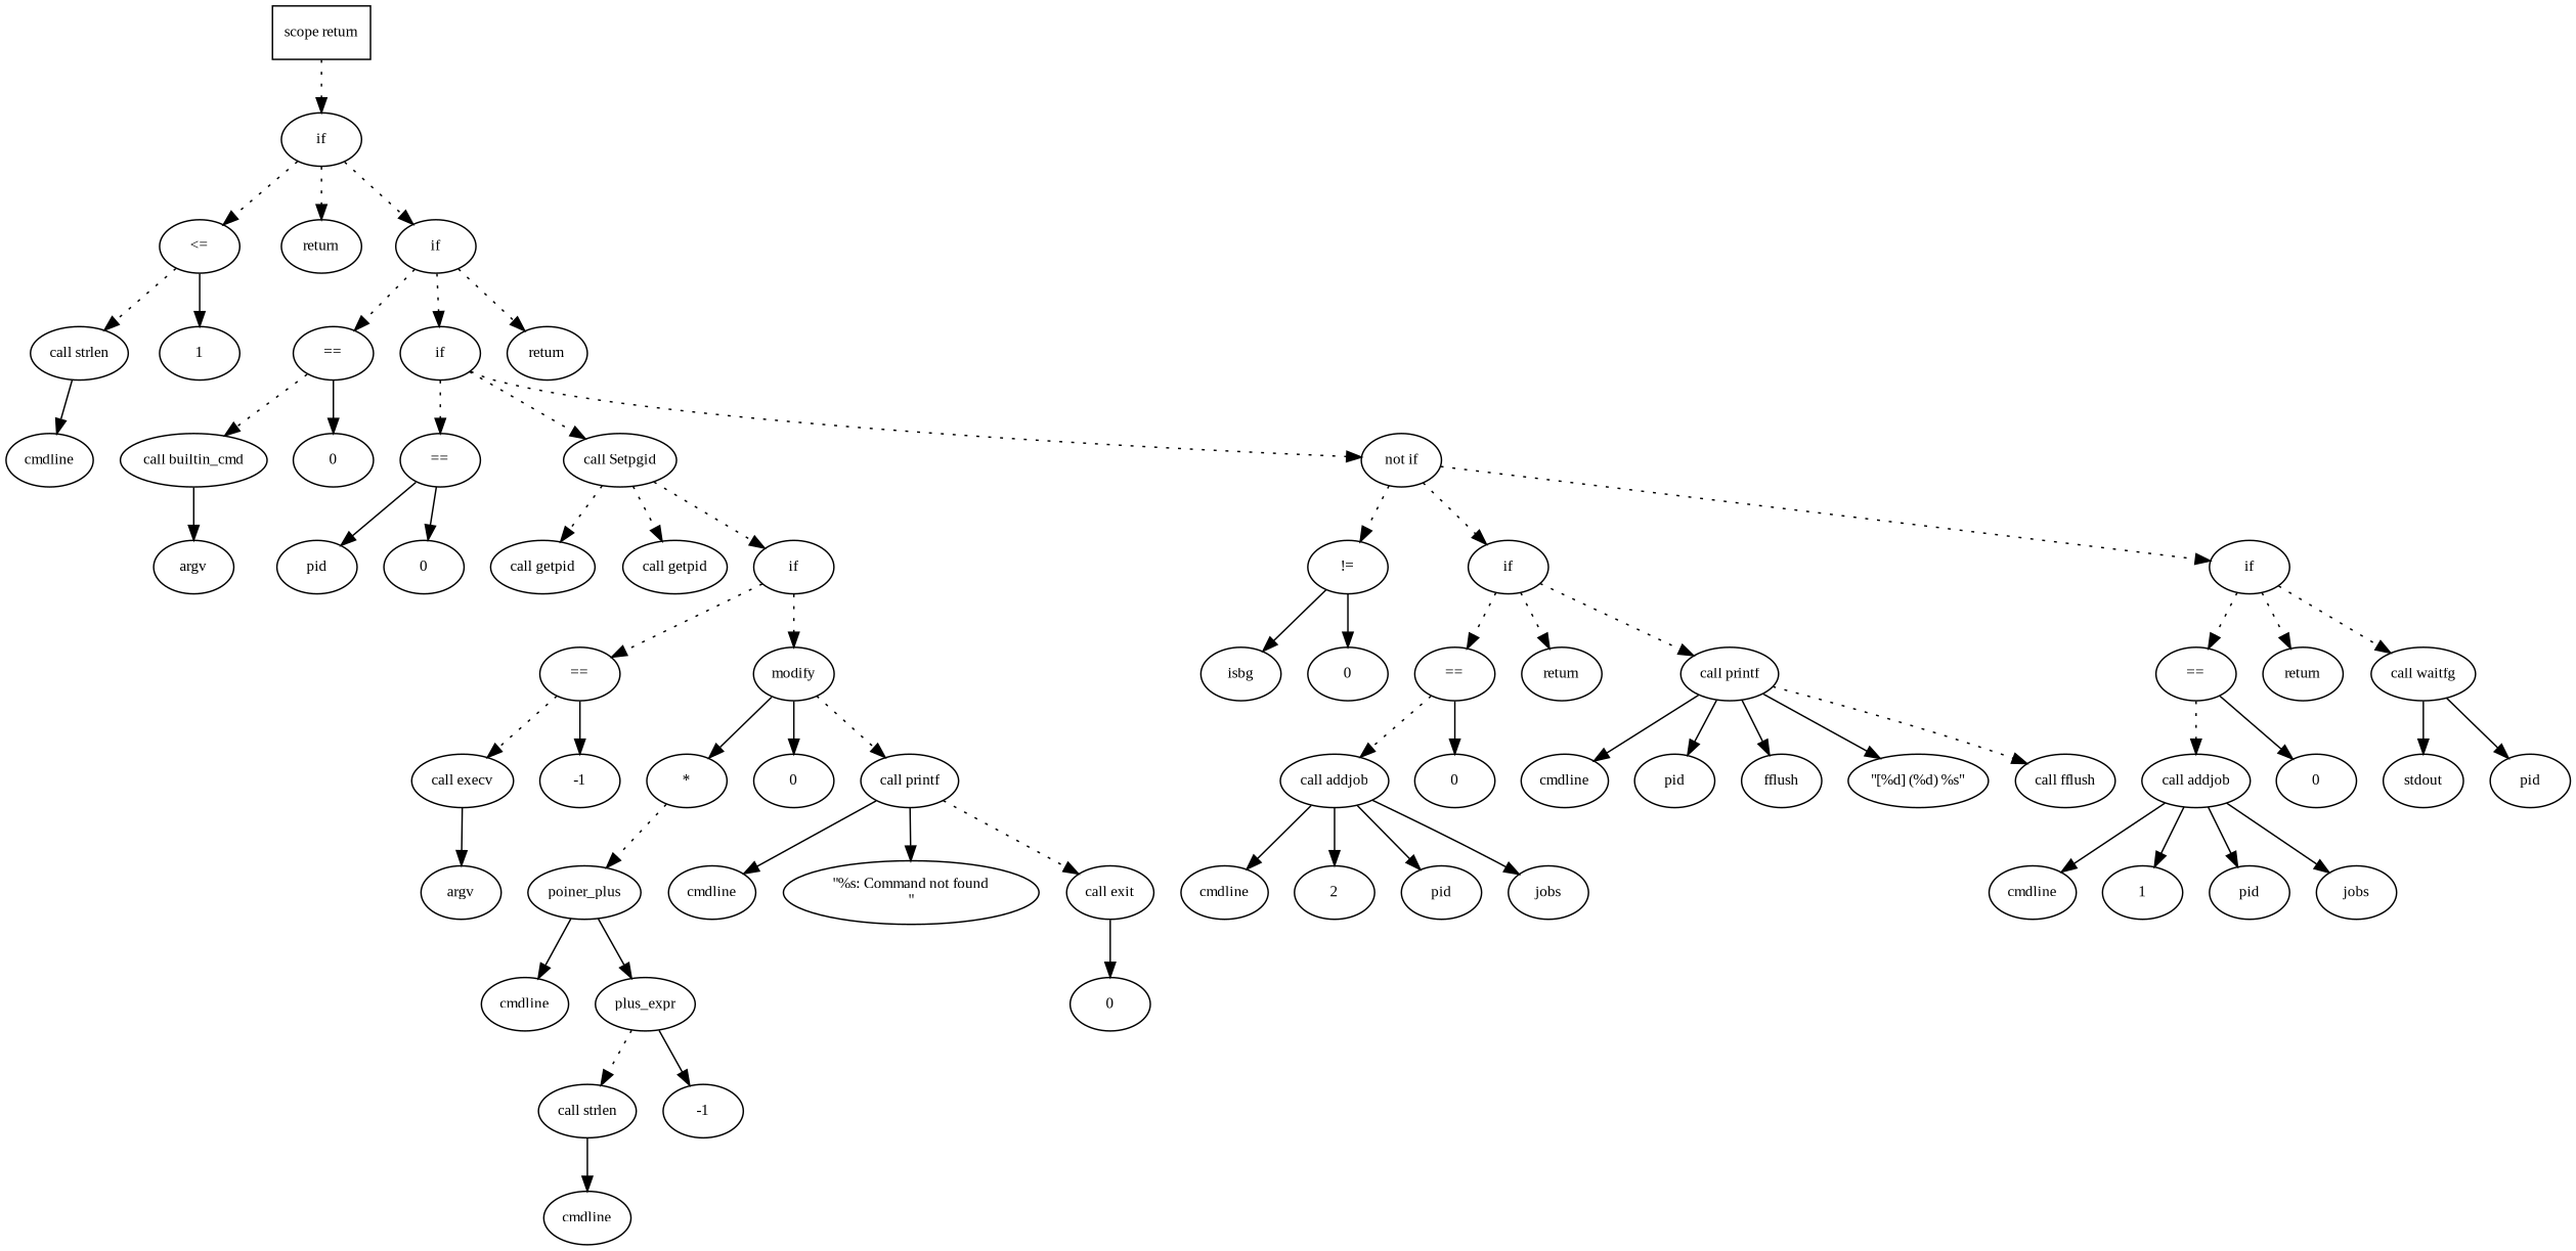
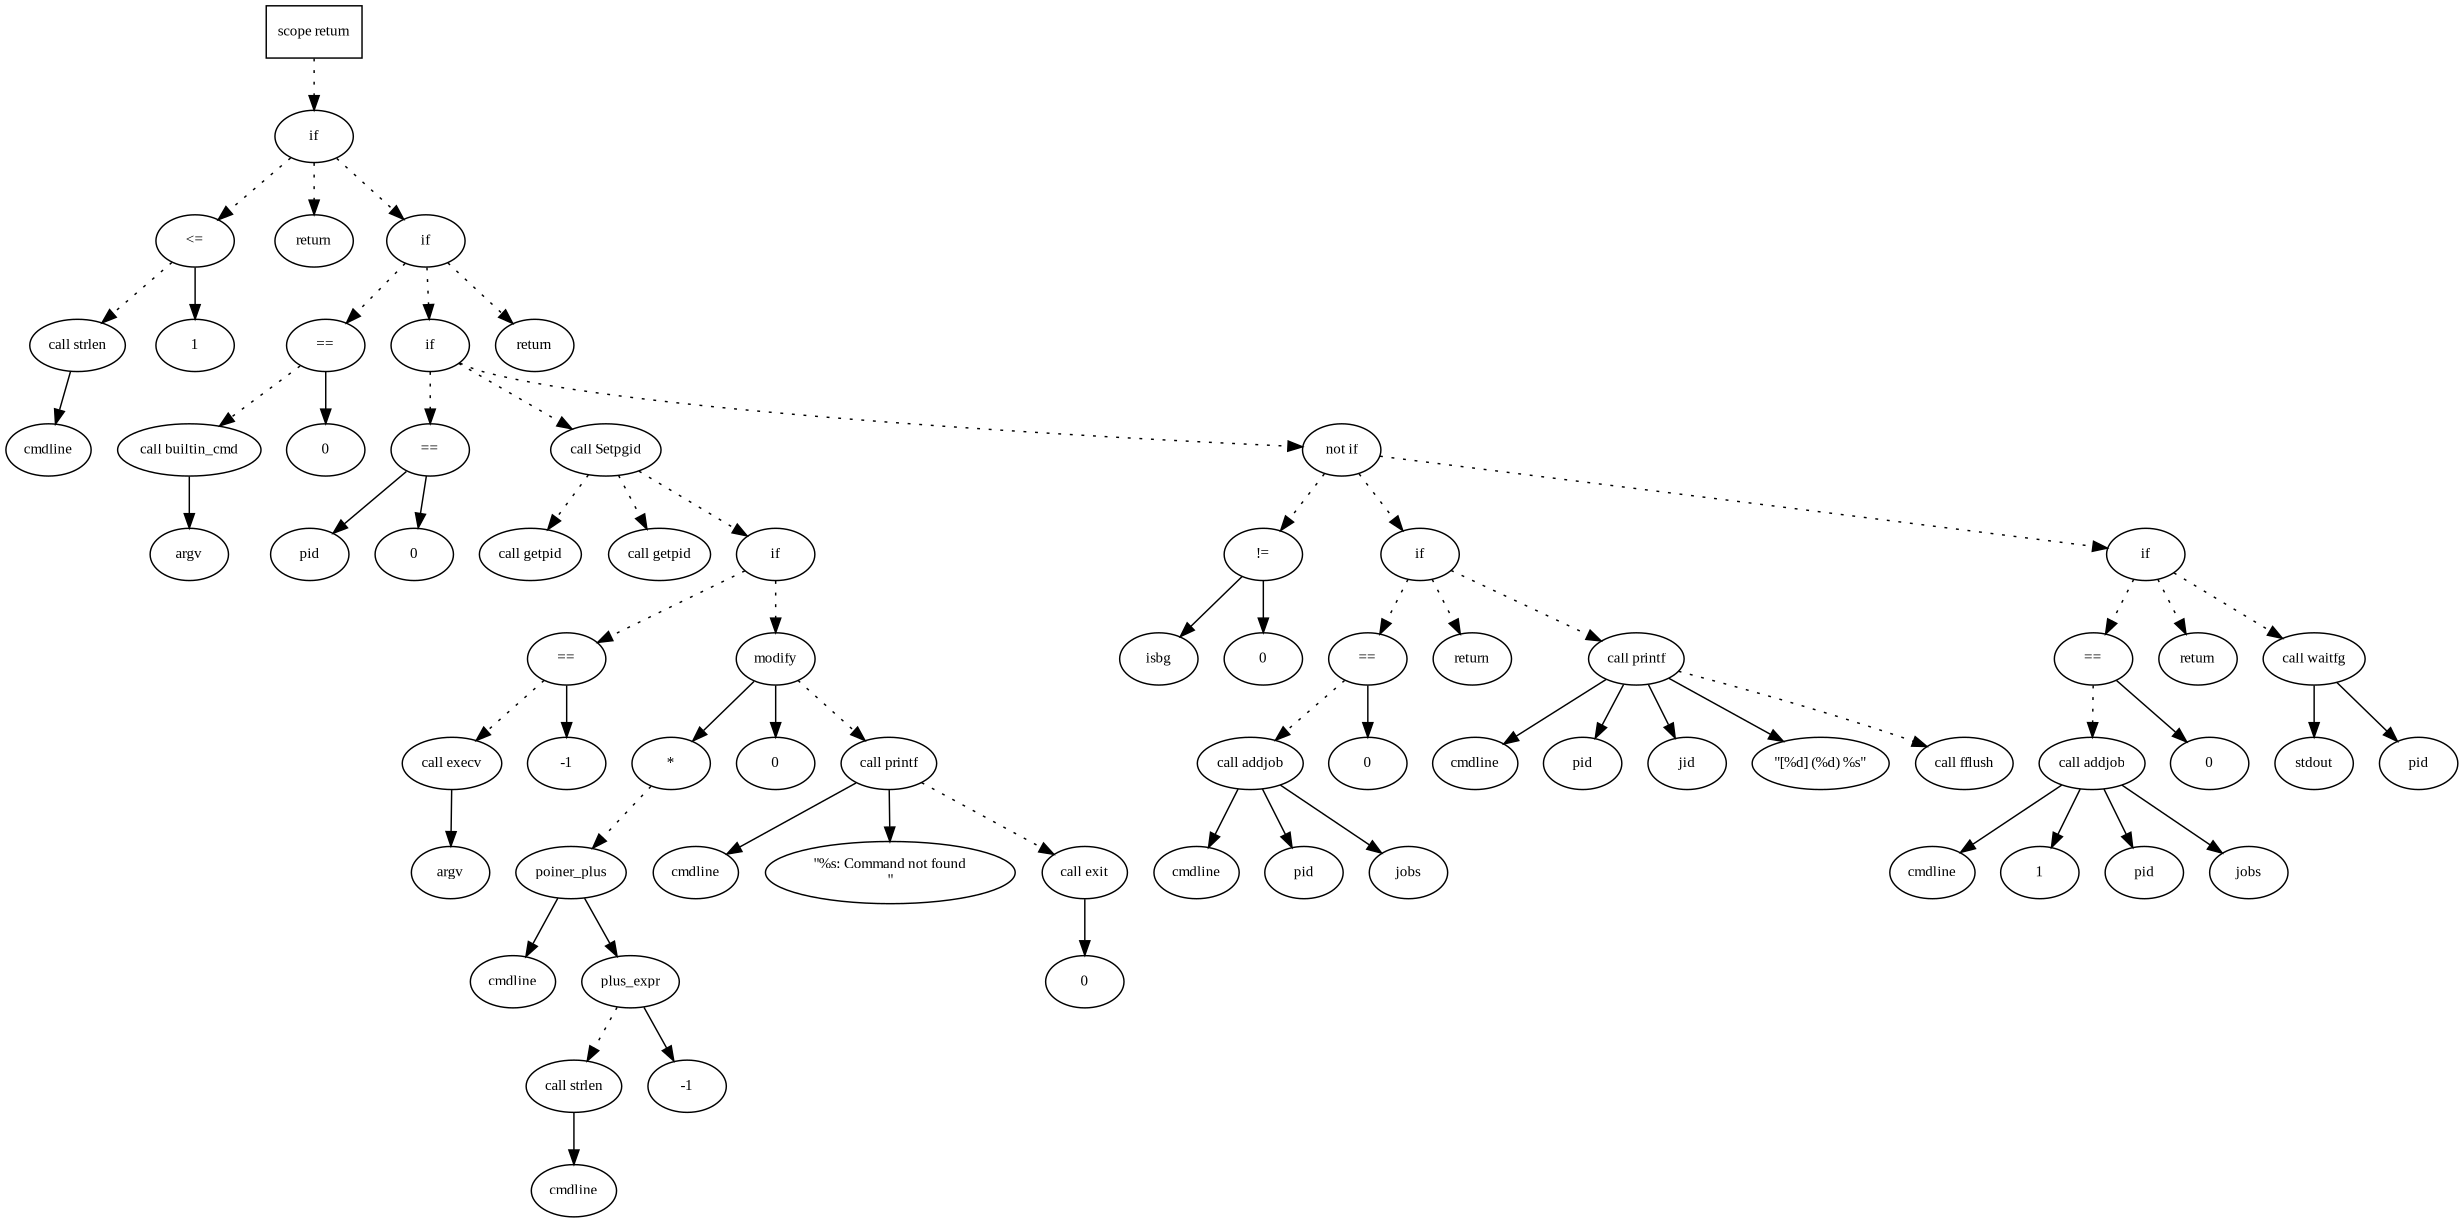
  digraph {
    fontname="Liberation Serif"
    fontsize=10
    node [fontname="Liberation Serif" fontsize=10 shape=ellipse]
    edge [fontname="Liberation Serif" fontsize=10]
    n1 [label="scope return" shape=box]
    n2 [label=if]
    n3 [label="<="]
    n4 [label=return]
    n5 [label=if]
    n6 [label="call strlen"]
    n7 [label=1]
    n8 [label="=="]
    n9 [label=if]
    n10 [label=return]
    n11 [label=cmdline]
    n12 [label="call builtin_cmd"]
    n13 [label=0]
    n14 [label="=="]
    n15 [label="call Setpgid"]
    n16 [label="not if"]
    n17 [label=argv]
    n18 [label=pid]
    n19 [label=0]
    n20 [label="call getpid"]
    n21 [label="call getpid"]
    n22 [label=if]
    n23 [label="!="]
    n24 [label=if]
    n25 [label=if]
    n26 [label="=="]
    n27 [label=modify]
    n28 [label="call execv"]
    n29 [label=-1]
    n30 [label="*"]
    n31 [label=0]
    n32 [label="call printf"]
    n33 [label=argv]
    n34 [label=poiner_plus]
    n35 [label=cmdline]
    n36 [label="\"%s: Command not found\n\""]
    n37 [label="call exit"]
    n38 [label=cmdline]
    n39 [label=plus_expr]
    n40 [label="call strlen"]
    n41 [label=-1]
    n42 [label=cmdline]
    n43 [label=0]
    n44 [label=isbg]
    n45 [label=0]
    n46 [label="=="]
    n47 [label=return]
    n48 [label="call printf"]
    n49 [label="=="]
    n50 [label=return]
    n51 [label="call waitfg"]
    n52 [label="call addjob"]
    n53 [label=0]
    n54 [label=cmdline]
    n55 [label=pid]
-   n56 [label=fflush]
+   n56 [label=jid]
    n57 [label="\"[%d] (%d) %s\""]
    n58 [label="call fflush"]
    n59 [label=cmdline]
-   n60 [label=2]
    n61 [label=pid]
    n62 [label=jobs]
    n63 [label=stdout]
    n64 [label="call addjob"]
    n65 [label=0]
    n66 [label=pid]
    n67 [label=cmdline]
    n68 [label=1]
    n69 [label=pid]
    n70 [label=jobs]
    n1 -> n2 [style=dotted]
    n2 -> n3 [style=dotted]
    n2 -> n4 [style=dotted]
    n2 -> n5 [style=dotted]
    n3 -> n6 [style=dotted]
    n3 -> n7
    n5 -> n8 [style=dotted]
    n5 -> n9 [style=dotted]
    n5 -> n10 [style=dotted]
    n6 -> n11
    n8 -> n12 [style=dotted]
    n8 -> n13
    n9 -> n14 [style=dotted]
    n9 -> n15 [style=dotted]
    n9 -> n16 [style=dotted]
    n12 -> n17
    n14 -> n18
    n14 -> n19
    n15 -> n20 [style=dotted]
    n15 -> n21 [style=dotted]
    n15 -> n22 [style=dotted]
    n16 -> n23 [style=dotted]
    n16 -> n24 [style=dotted]
    n16 -> n25 [style=dotted]
    n22 -> n26 [style=dotted]
    n22 -> n27 [style=dotted]
    n23 -> n44
    n23 -> n45
    n24 -> n46 [style=dotted]
    n24 -> n47 [style=dotted]
    n24 -> n48 [style=dotted]
    n25 -> n49 [style=dotted]
    n25 -> n50 [style=dotted]
    n25 -> n51 [style=dotted]
    n26 -> n28 [style=dotted]
    n26 -> n29
    n27 -> n30
    n27 -> n31
    n27 -> n32 [style=dotted]
    n28 -> n33
    n30 -> n34 [style=dotted]
    n32 -> n35
    n32 -> n36
    n32 -> n37 [style=dotted]
    n34 -> n38
    n34 -> n39 [style=solid]
    n37 -> n43
    n39 -> n40 [style=dotted]
    n39 -> n41
    n40 -> n42
    n46 -> n52 [style=dotted]
    n46 -> n53
    n48 -> n54
    n48 -> n55
    n48 -> n56
    n48 -> n57
    n48 -> n58 [style=dotted]
    n49 -> n64 [style=dotted]
    n49 -> n65
    n51 -> n63
    n51 -> n66
    n52 -> n59
-   n52 -> n60
    n52 -> n61
    n52 -> n62
    n64 -> n67
    n64 -> n68
    n64 -> n69
    n64 -> n70
  }
